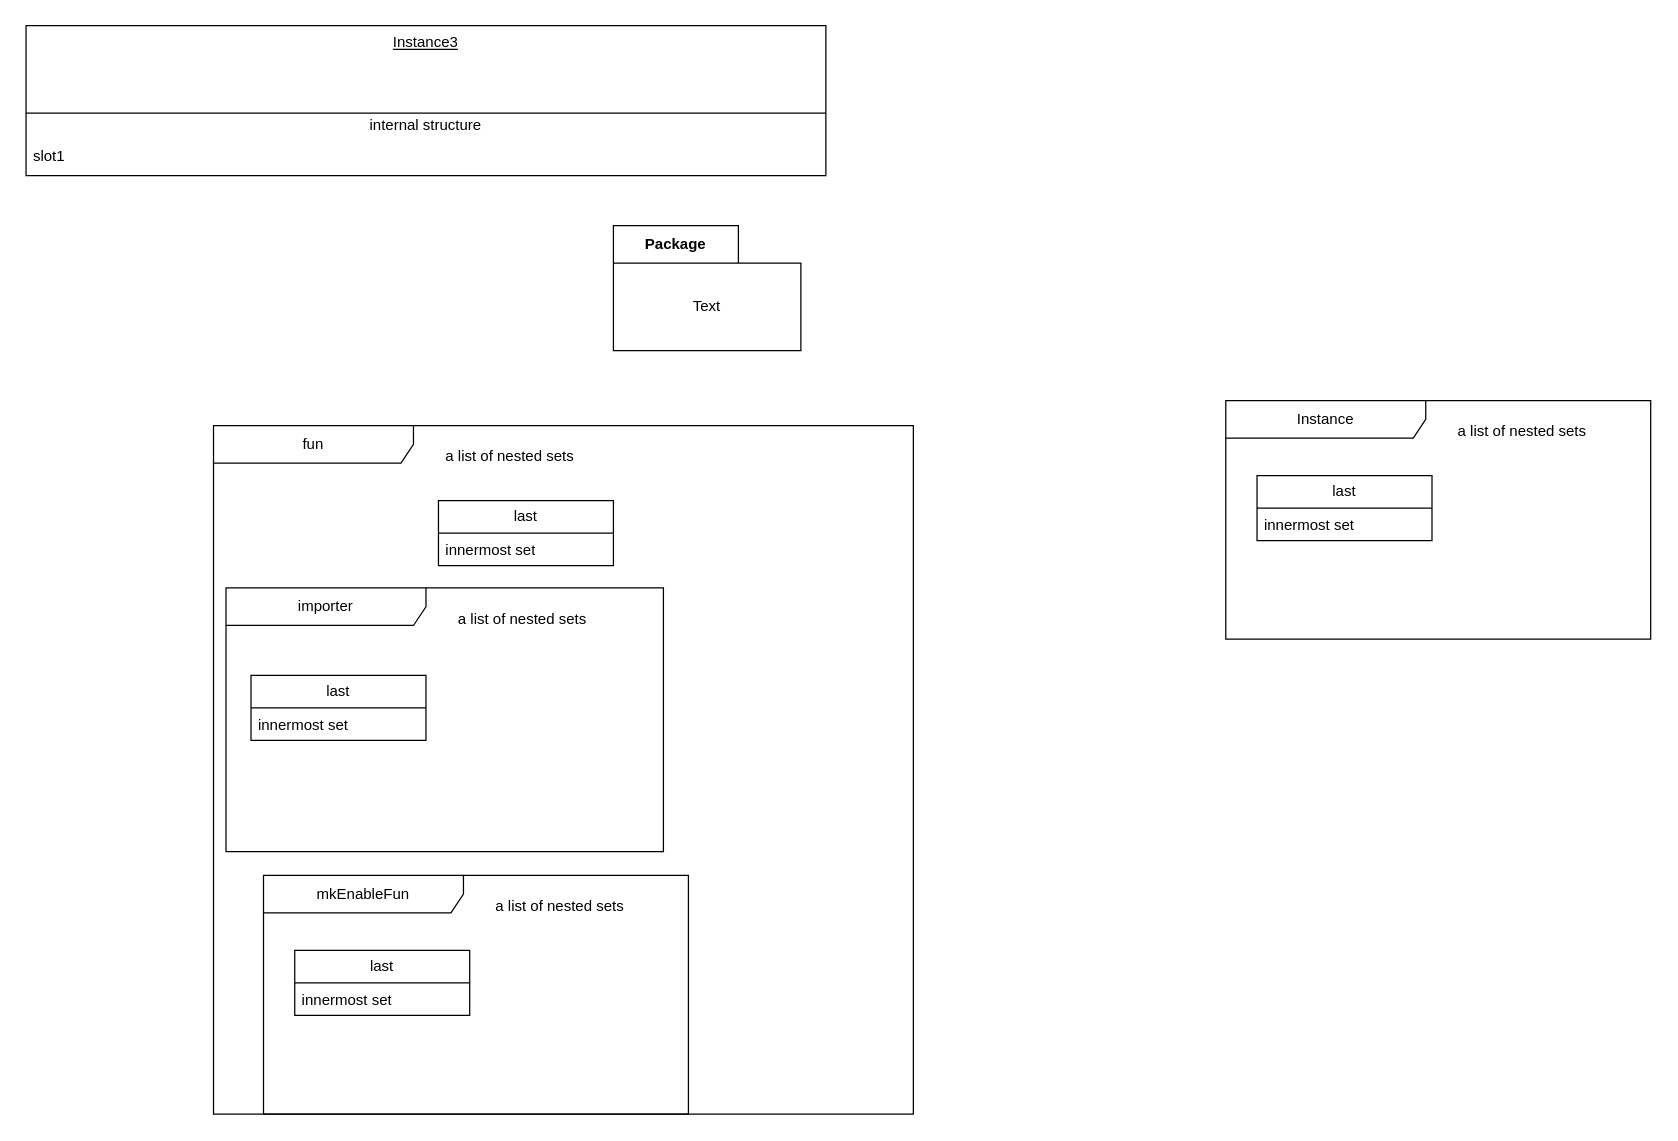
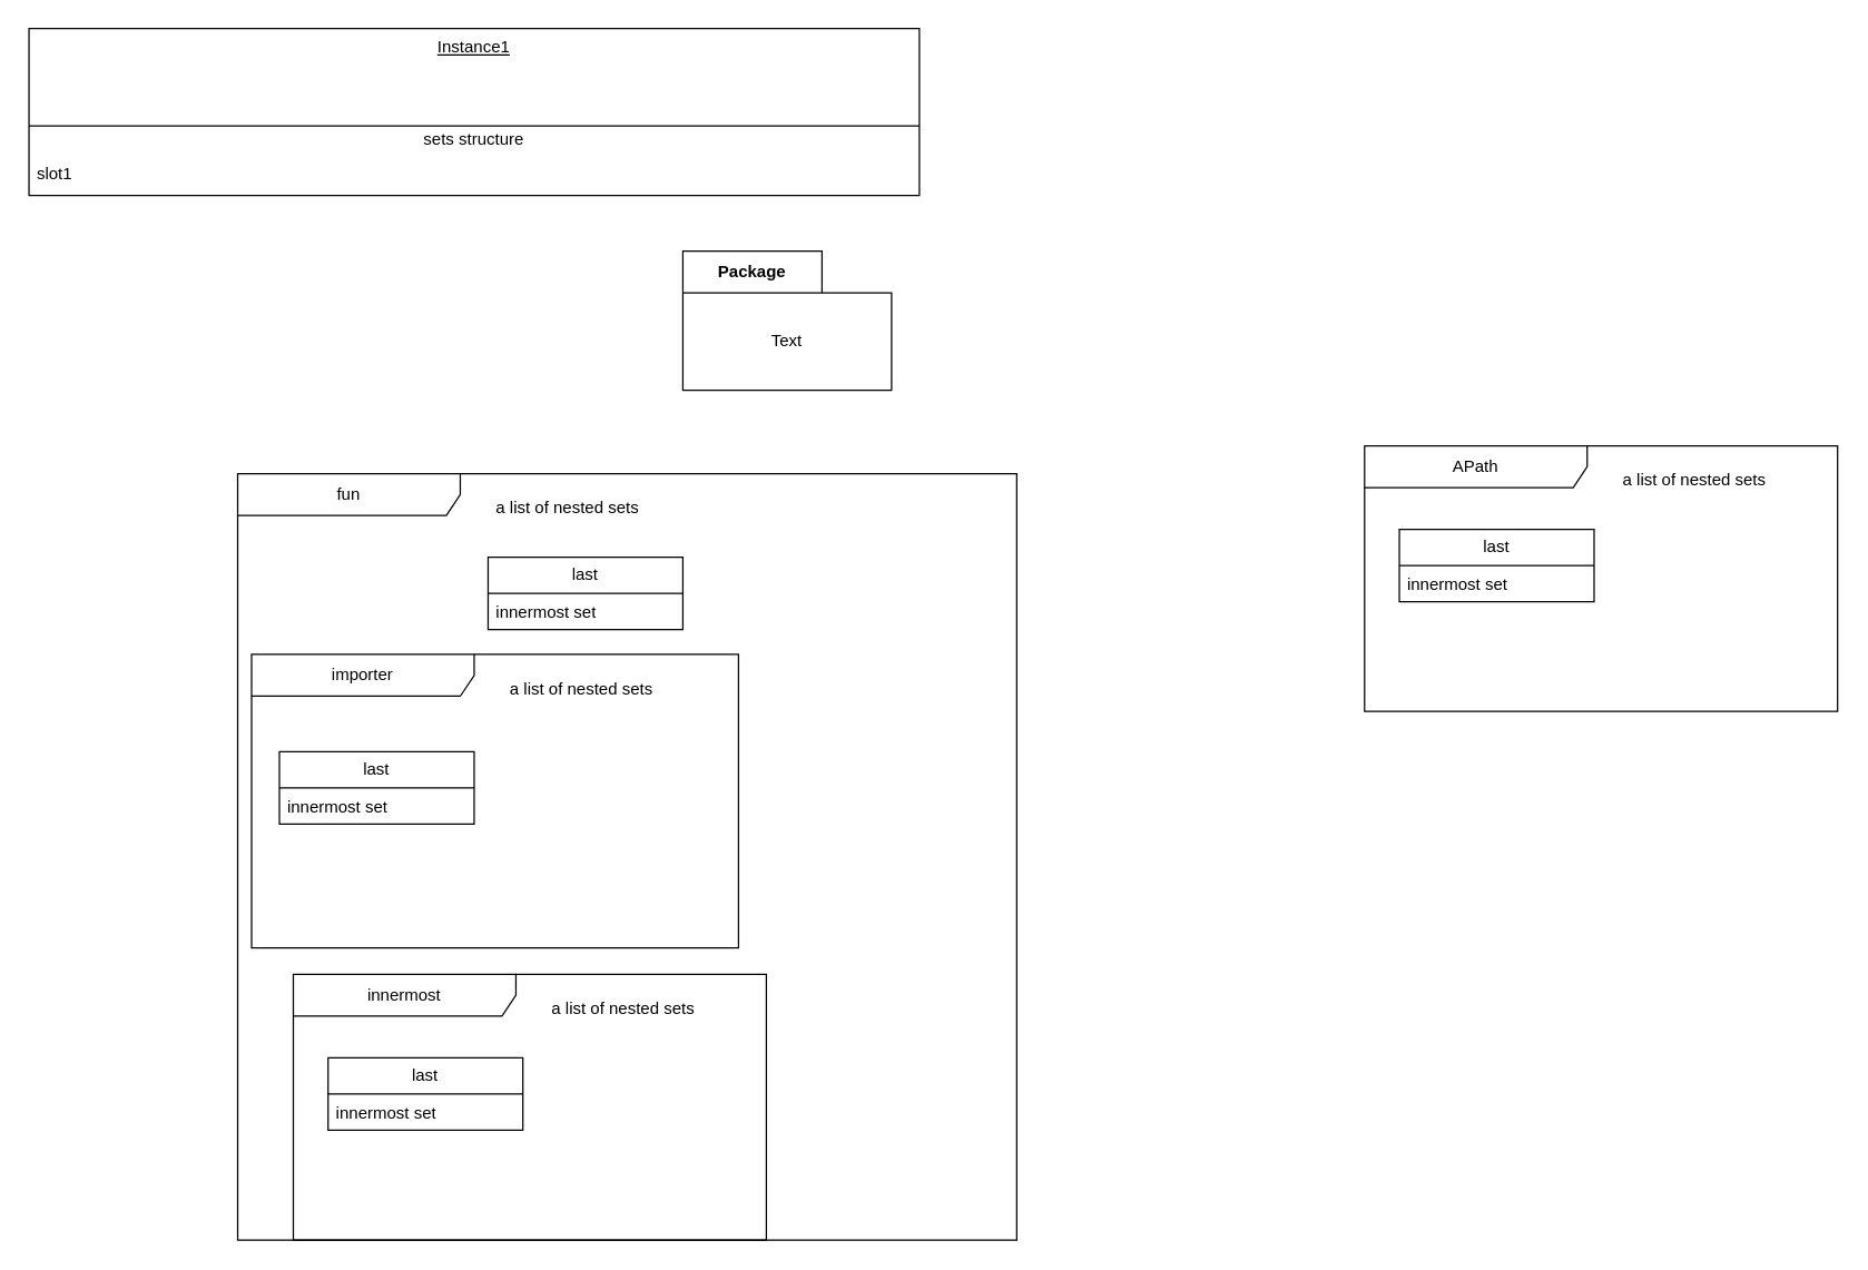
  <mxCell id="0" />
  <mxCell id="1" parent="0" />
- <mxCell id="2" value="Instance" style="shape=umlFrame;whiteSpace=wrap;html=1;pointerEvents=0;recursiveResize=0;container=1;collapsible=0;width=160;" vertex="1" parent="1"><mxGeometry x="980" y="320" width="340" height="191" as="geometry" /></mxCell>
+ <mxCell id="2" value="APath" style="shape=umlFrame;whiteSpace=wrap;html=1;pointerEvents=0;recursiveResize=0;container=1;collapsible=0;width=160;" vertex="1" parent="1"><mxGeometry x="980" y="320" width="340" height="191" as="geometry" /></mxCell>
  <mxCell id="3" value="a list of nested sets" style="html=1;strokeColor=none;fillColor=none;align=left;verticalAlign=middle;spacingLeft=4;spacingRight=4;rotatable=0;points=[[0,0.5],[1,0.5]];resizeWidth=1;whiteSpace=wrap;" vertex="1" parent="2"><mxGeometry x="180" y="10" width="140" height="30" as="geometry" /></mxCell>
  <mxCell id="4" value="last" style="swimlane;fontStyle=0;childLayout=stackLayout;horizontal=1;startSize=26;fillColor=none;horizontalStack=0;resizeParent=1;resizeParentMax=0;resizeLast=0;collapsible=1;marginBottom=0;whiteSpace=wrap;html=1;" vertex="1" parent="2"><mxGeometry x="25" y="60" width="140" height="52" as="geometry" /></mxCell>
  <mxCell id="5" value="&lt;span style=&quot;text-align: center;&quot;&gt;innermost set&lt;/span&gt;" style="text;strokeColor=none;fillColor=none;align=left;verticalAlign=top;spacingLeft=4;spacingRight=4;overflow=hidden;rotatable=0;points=[[0,0.5],[1,0.5]];portConstraint=eastwest;whiteSpace=wrap;html=1;" vertex="1" parent="4"><mxGeometry y="26" width="140" height="26" as="geometry" /></mxCell>
  <mxCell id="6" value="fun" style="shape=umlFrame;whiteSpace=wrap;html=1;pointerEvents=0;recursiveResize=0;container=1;collapsible=0;width=160;height=30;autosize=0;resizable=1;treeFolding=0;comic=0;" vertex="1" parent="1"><mxGeometry x="170" y="340" width="560" height="551" as="geometry" /></mxCell>
  <mxCell id="7" value="a list of nested sets" style="html=1;strokeColor=none;fillColor=none;align=left;verticalAlign=middle;spacingLeft=4;spacingRight=4;rotatable=0;points=[[0,0.5],[1,0.5]];resizeWidth=1;whiteSpace=wrap;" vertex="1" parent="6"><mxGeometry x="180" y="10" width="140" height="30" as="geometry" /></mxCell>
  <mxCell id="8" value="last" style="swimlane;fontStyle=0;childLayout=stackLayout;horizontal=1;startSize=26;fillColor=none;horizontalStack=0;resizeParent=1;resizeParentMax=0;resizeLast=0;collapsible=1;marginBottom=0;whiteSpace=wrap;html=1;" vertex="1" parent="6"><mxGeometry x="180" y="60" width="140" height="52" as="geometry" /></mxCell>
  <mxCell id="9" value="&lt;span style=&quot;text-align: center;&quot;&gt;innermost set&lt;/span&gt;" style="text;strokeColor=none;fillColor=none;align=left;verticalAlign=top;spacingLeft=4;spacingRight=4;overflow=hidden;rotatable=0;points=[[0,0.5],[1,0.5]];portConstraint=eastwest;whiteSpace=wrap;html=1;" vertex="1" parent="8"><mxGeometry y="26" width="140" height="26" as="geometry" /></mxCell>
  <mxCell id="10" value="importer" style="shape=umlFrame;whiteSpace=wrap;html=1;pointerEvents=0;recursiveResize=0;container=1;collapsible=0;width=160;height=30;noLabel=0;portConstraintRotation=0;connectable=1;part=0;" vertex="1" parent="6"><mxGeometry x="10" y="130" width="350" height="211" as="geometry" /></mxCell>
  <mxCell id="11" value="a list of nested sets" style="html=1;strokeColor=none;fillColor=none;align=left;verticalAlign=middle;spacingLeft=4;spacingRight=4;rotatable=0;points=[[0,0.5],[1,0.5]];resizeWidth=1;whiteSpace=wrap;" vertex="1" parent="10"><mxGeometry x="180" y="10" width="140" height="30" as="geometry" /></mxCell>
  <mxCell id="12" value="last" style="swimlane;fontStyle=0;childLayout=stackLayout;horizontal=1;startSize=26;fillColor=none;horizontalStack=0;resizeParent=1;resizeParentMax=0;resizeLast=0;collapsible=1;marginBottom=0;whiteSpace=wrap;html=1;" vertex="1" parent="10"><mxGeometry x="20" y="70" width="140" height="52" as="geometry" /></mxCell>
  <mxCell id="13" value="&lt;span style=&quot;text-align: center;&quot;&gt;innermost set&lt;/span&gt;" style="text;strokeColor=none;fillColor=none;align=left;verticalAlign=top;spacingLeft=4;spacingRight=4;overflow=hidden;rotatable=0;points=[[0,0.5],[1,0.5]];portConstraint=eastwest;whiteSpace=wrap;html=1;" vertex="1" parent="12"><mxGeometry y="26" width="140" height="26" as="geometry" /></mxCell>
- <mxCell id="14" value="mkEnableFun" style="shape=umlFrame;whiteSpace=wrap;html=1;pointerEvents=0;recursiveResize=0;container=1;collapsible=0;width=160;" vertex="1" parent="6"><mxGeometry x="40" y="360" width="340" height="191" as="geometry" /></mxCell>
+ <mxCell id="14" value="innermost" style="shape=umlFrame;whiteSpace=wrap;html=1;pointerEvents=0;recursiveResize=0;container=1;collapsible=0;width=160;" vertex="1" parent="6"><mxGeometry x="40" y="360" width="340" height="191" as="geometry" /></mxCell>
  <mxCell id="15" value="a list of nested sets" style="html=1;strokeColor=none;fillColor=none;align=left;verticalAlign=middle;spacingLeft=4;spacingRight=4;rotatable=0;points=[[0,0.5],[1,0.5]];resizeWidth=1;whiteSpace=wrap;" vertex="1" parent="14"><mxGeometry x="180" y="10" width="140" height="30" as="geometry" /></mxCell>
  <mxCell id="16" value="last" style="swimlane;fontStyle=0;childLayout=stackLayout;horizontal=1;startSize=26;fillColor=none;horizontalStack=0;resizeParent=1;resizeParentMax=0;resizeLast=0;collapsible=1;marginBottom=0;whiteSpace=wrap;html=1;" vertex="1" parent="14"><mxGeometry x="25" y="60" width="140" height="52" as="geometry" /></mxCell>
  <mxCell id="17" value="&lt;span style=&quot;text-align: center;&quot;&gt;innermost set&lt;/span&gt;" style="text;strokeColor=none;fillColor=none;align=left;verticalAlign=top;spacingLeft=4;spacingRight=4;overflow=hidden;rotatable=0;points=[[0,0.5],[1,0.5]];portConstraint=eastwest;whiteSpace=wrap;html=1;" vertex="1" parent="16"><mxGeometry y="26" width="140" height="26" as="geometry" /></mxCell>
- <mxCell id="18" value="Instance3" style="swimlane;fontStyle=4;align=center;verticalAlign=top;childLayout=stackLayout;horizontal=1;startSize=70;horizontalStack=0;resizeParent=1;resizeParentMax=0;resizeLast=0;collapsible=0;marginBottom=0;html=1;whiteSpace=wrap;" vertex="1" parent="1"><mxGeometry x="20" y="20" width="640" height="120" as="geometry" /></mxCell>
- <mxCell id="19" value="internal structure" style="html=1;strokeColor=none;fillColor=none;align=center;verticalAlign=middle;spacingLeft=4;spacingRight=4;rotatable=0;points=[[0,0.5],[1,0.5]];resizeWidth=1;whiteSpace=wrap;imageAspect=1;" vertex="1" parent="18"><mxGeometry y="70" width="640" height="20" as="geometry" /></mxCell>
+ <mxCell id="18" value="Instance1" style="swimlane;fontStyle=4;align=center;verticalAlign=top;childLayout=stackLayout;horizontal=1;startSize=70;horizontalStack=0;resizeParent=1;resizeParentMax=0;resizeLast=0;collapsible=0;marginBottom=0;html=1;whiteSpace=wrap;" vertex="1" parent="1"><mxGeometry x="20" y="20" width="640" height="120" as="geometry" /></mxCell>
+ <mxCell id="19" value="sets structure" style="html=1;strokeColor=none;fillColor=none;align=center;verticalAlign=middle;spacingLeft=4;spacingRight=4;rotatable=0;points=[[0,0.5],[1,0.5]];resizeWidth=1;whiteSpace=wrap;imageAspect=1;" vertex="1" parent="18"><mxGeometry y="70" width="640" height="20" as="geometry" /></mxCell>
  <mxCell id="20" value="slot1" style="html=1;strokeColor=none;fillColor=none;align=left;verticalAlign=middle;spacingLeft=4;spacingRight=4;rotatable=0;points=[[0,0.5],[1,0.5]];resizeWidth=1;whiteSpace=wrap;" vertex="1" parent="18"><mxGeometry y="90" width="640" height="30" as="geometry" /></mxCell>
  <mxCell id="21" value="Package" style="shape=folder;fontStyle=1;tabWidth=100;tabHeight=30;tabPosition=left;html=1;boundedLbl=1;labelInHeader=1;container=1;collapsible=0;whiteSpace=wrap;deletable=1;perimeter=rectanglePerimeter;" vertex="1" parent="1"><mxGeometry x="490" y="180" width="150" height="100" as="geometry" /></mxCell>
  <mxCell id="22" value="Text" style="html=1;strokeColor=none;resizeWidth=1;resizeHeight=1;fillColor=none;part=1;connectable=0;allowArrows=0;deletable=0;whiteSpace=wrap;" vertex="1" parent="21"><mxGeometry width="150" height="70" relative="1" as="geometry"><mxPoint y="30" as="offset" /></mxGeometry></mxCell>
